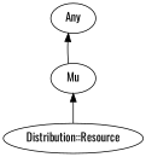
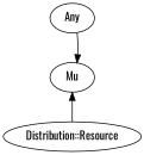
  digraph {
    bgcolor="#FFFFFF"
    fontname=Oswald
    rankdir=BT
    splines=polyline
    node [color="#000000" fontcolor="#000000" fontname=Oswald]
    edge [color="#000000" fontname=Oswald]
    "Distribution::Resource"
    Mu
    Any
    "Distribution::Resource" -> Mu
-   Mu -> Any
+   Any -> Mu
  }
